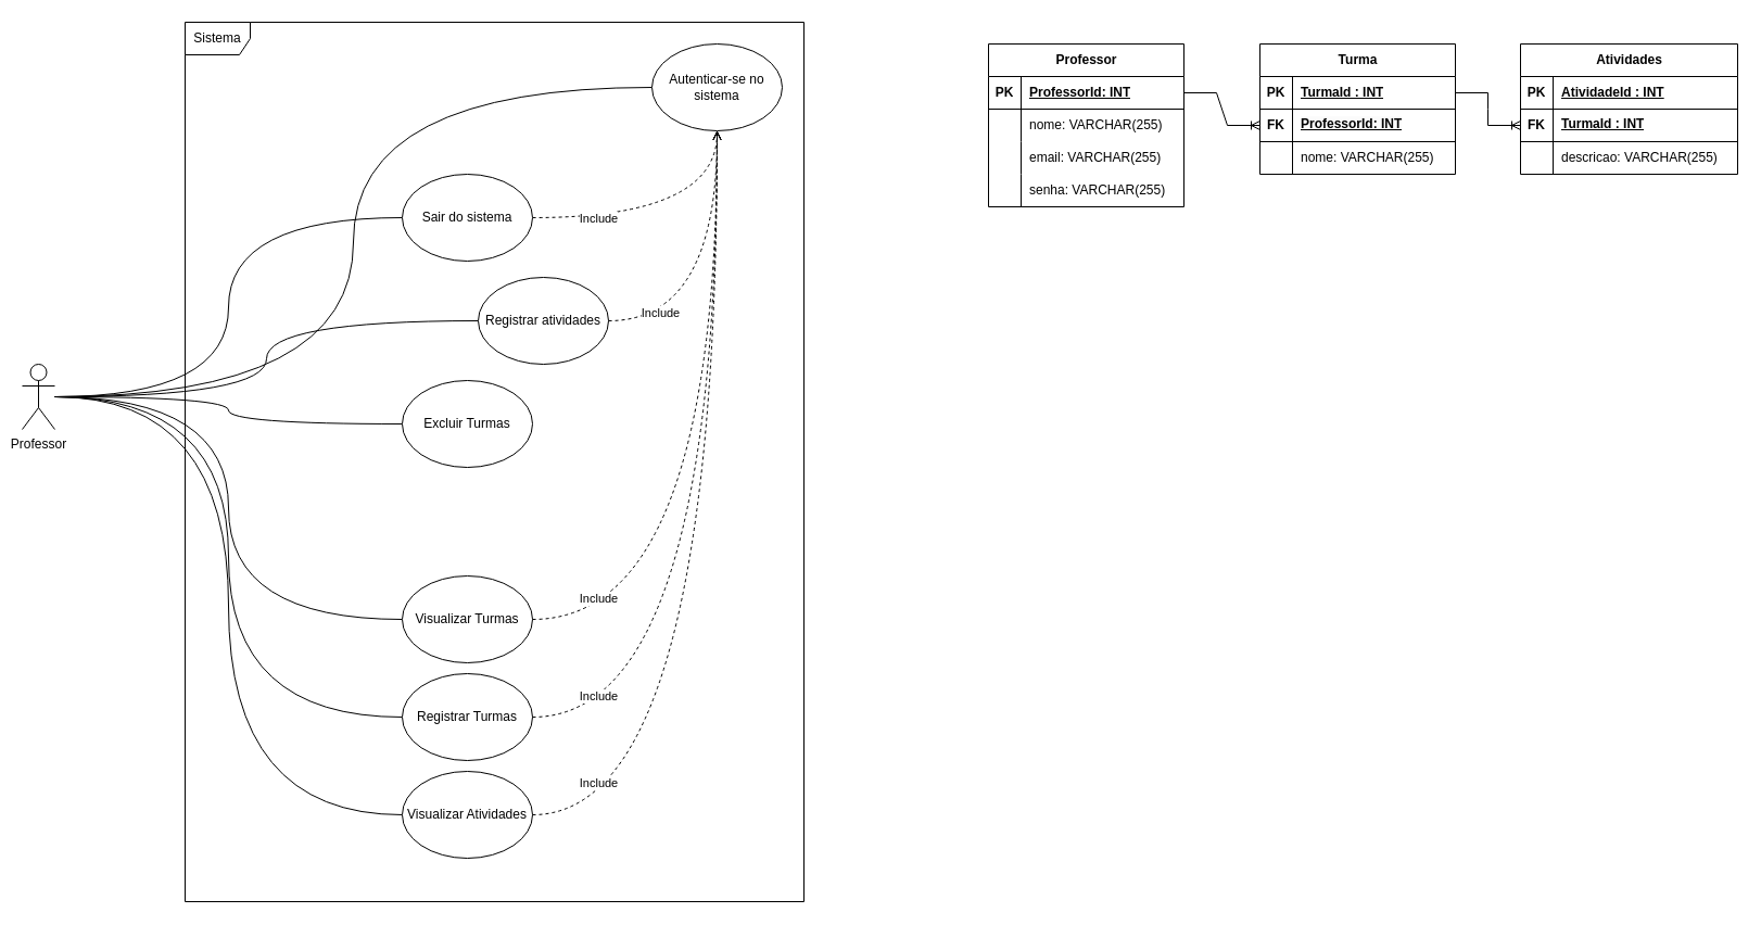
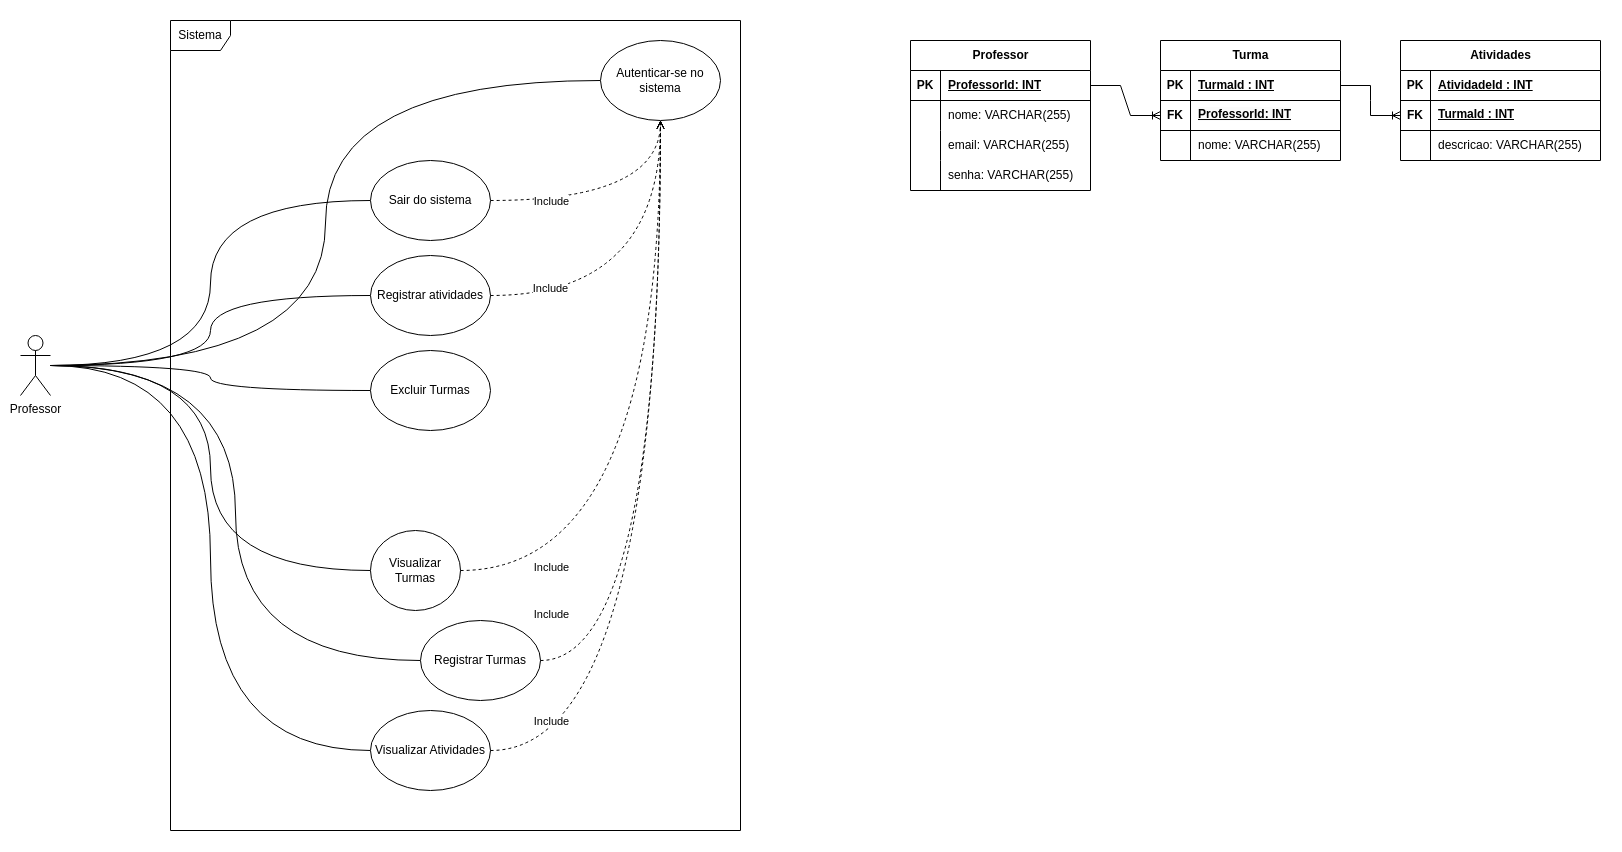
  <mxCell id="0" />
  <mxCell id="1" parent="0" />
  <mxCell id="2" value="Sistema" style="shape=umlFrame;whiteSpace=wrap;html=1;pointerEvents=0;" vertex="1" parent="1"><mxGeometry x="170" y="20" width="570" height="810" as="geometry" /></mxCell>
  <mxCell id="3" style="edgeStyle=orthogonalEdgeStyle;rounded=0;orthogonalLoop=1;jettySize=auto;html=1;entryX=0;entryY=0.5;entryDx=0;entryDy=0;endArrow=none;endFill=0;curved=1;" edge="1" parent="1" source="10" target="11"><mxGeometry relative="1" as="geometry" /></mxCell>
  <mxCell id="4" style="edgeStyle=orthogonalEdgeStyle;rounded=0;orthogonalLoop=1;jettySize=auto;html=1;entryX=0;entryY=0.5;entryDx=0;entryDy=0;endArrow=none;endFill=0;curved=1;" edge="1" parent="1" source="10" target="14"><mxGeometry relative="1" as="geometry" /></mxCell>
  <mxCell id="5" style="edgeStyle=orthogonalEdgeStyle;rounded=0;orthogonalLoop=1;jettySize=auto;html=1;entryX=0;entryY=0.5;entryDx=0;entryDy=0;endArrow=none;endFill=0;curved=1;" edge="1" parent="1" source="10" target="15"><mxGeometry relative="1" as="geometry" /></mxCell>
  <mxCell id="6" style="edgeStyle=orthogonalEdgeStyle;rounded=0;orthogonalLoop=1;jettySize=auto;html=1;endArrow=none;endFill=0;curved=1;" edge="1" parent="1" source="10" target="16"><mxGeometry relative="1" as="geometry" /></mxCell>
  <mxCell id="7" style="edgeStyle=orthogonalEdgeStyle;rounded=0;orthogonalLoop=1;jettySize=auto;html=1;entryX=0;entryY=0.5;entryDx=0;entryDy=0;endArrow=none;endFill=0;curved=1;" edge="1" parent="1" source="10" target="17"><mxGeometry relative="1" as="geometry" /></mxCell>
  <mxCell id="8" style="edgeStyle=orthogonalEdgeStyle;rounded=0;orthogonalLoop=1;jettySize=auto;html=1;entryX=0;entryY=0.5;entryDx=0;entryDy=0;endArrow=none;endFill=0;curved=1;" edge="1" parent="1" source="10" target="18"><mxGeometry relative="1" as="geometry" /></mxCell>
  <mxCell id="9" style="edgeStyle=orthogonalEdgeStyle;rounded=0;orthogonalLoop=1;jettySize=auto;html=1;entryX=0;entryY=0.5;entryDx=0;entryDy=0;endArrow=none;endFill=0;curved=1;" edge="1" parent="1" source="10" target="19"><mxGeometry relative="1" as="geometry" /></mxCell>
  <mxCell id="10" value="Professor" style="shape=umlActor;verticalLabelPosition=bottom;verticalAlign=top;html=1;outlineConnect=0;" vertex="1" parent="1"><mxGeometry x="20" y="335" width="30" height="60" as="geometry" /></mxCell>
  <mxCell id="11" value="Autenticar-se no sistema" style="ellipse;whiteSpace=wrap;html=1;" vertex="1" parent="1"><mxGeometry x="600" y="40" width="120" height="80" as="geometry" /></mxCell>
  <mxCell id="12" style="edgeStyle=orthogonalEdgeStyle;rounded=0;orthogonalLoop=1;jettySize=auto;html=1;entryX=0.5;entryY=1;entryDx=0;entryDy=0;endArrow=open;endFill=0;dashed=1;curved=1;" edge="1" parent="1" source="14" target="11"><mxGeometry relative="1" as="geometry" /></mxCell>
  <mxCell id="13" value="Include" style="edgeLabel;html=1;align=center;verticalAlign=middle;resizable=0;points=[];" vertex="1" connectable="0" parent="12"><mxGeometry x="-0.056" y="16" relative="1" as="geometry"><mxPoint x="-58" y="16" as="offset" /></mxGeometry></mxCell>
  <mxCell id="14" value="Sair do sistema" style="ellipse;whiteSpace=wrap;html=1;" vertex="1" parent="1"><mxGeometry x="370" y="160" width="120" height="80" as="geometry" /></mxCell>
- <mxCell id="15" value="Registrar atividades" style="ellipse;whiteSpace=wrap;html=1;" vertex="1" parent="1"><mxGeometry x="440" y="255" width="120" height="80" as="geometry" /></mxCell>
+ <mxCell id="15" value="Registrar atividades" style="ellipse;whiteSpace=wrap;html=1;" vertex="1" parent="1"><mxGeometry x="370" y="255" width="120" height="80" as="geometry" /></mxCell>
  <mxCell id="16" value="Excluir Turmas" style="ellipse;whiteSpace=wrap;html=1;" vertex="1" parent="1"><mxGeometry x="370" y="350" width="120" height="80" as="geometry" /></mxCell>
- <mxCell id="17" value="Visualizar Turmas" style="ellipse;whiteSpace=wrap;html=1;" vertex="1" parent="1"><mxGeometry x="370" y="530" width="120" height="80" as="geometry" /></mxCell>
- <mxCell id="18" value="Registrar Turmas" style="ellipse;whiteSpace=wrap;html=1;" vertex="1" parent="1"><mxGeometry x="370" y="620" width="120" height="80" as="geometry" /></mxCell>
+ <mxCell id="17" value="Visualizar Turmas" style="ellipse;whiteSpace=wrap;html=1;" vertex="1" parent="1"><mxGeometry x="370" y="530" width="90" height="80" as="geometry" /></mxCell>
+ <mxCell id="18" value="Registrar Turmas" style="ellipse;whiteSpace=wrap;html=1;" vertex="1" parent="1"><mxGeometry x="420" y="620" width="120" height="80" as="geometry" /></mxCell>
  <mxCell id="19" value="Visualizar Atividades" style="ellipse;whiteSpace=wrap;html=1;" vertex="1" parent="1"><mxGeometry x="370" y="710" width="120" height="80" as="geometry" /></mxCell>
  <mxCell id="20" style="edgeStyle=orthogonalEdgeStyle;rounded=0;orthogonalLoop=1;jettySize=auto;html=1;endArrow=open;endFill=0;dashed=1;curved=1;exitX=1;exitY=0.5;exitDx=0;exitDy=0;" edge="1" parent="1" source="15"><mxGeometry relative="1" as="geometry"><mxPoint x="500" y="210" as="sourcePoint" /><mxPoint x="660" y="120" as="targetPoint" /></mxGeometry></mxCell>
  <mxCell id="21" value="Include" style="edgeLabel;html=1;align=center;verticalAlign=middle;resizable=0;points=[];" vertex="1" connectable="0" parent="20"><mxGeometry x="-0.661" y="8" relative="1" as="geometry"><mxPoint as="offset" /></mxGeometry></mxCell>
  <mxCell id="22" style="edgeStyle=orthogonalEdgeStyle;rounded=0;orthogonalLoop=1;jettySize=auto;html=1;endArrow=open;endFill=0;dashed=1;curved=1;exitX=1;exitY=0.5;exitDx=0;exitDy=0;entryX=0.5;entryY=1;entryDx=0;entryDy=0;" edge="1" parent="1" source="17" target="11"><mxGeometry relative="1" as="geometry"><mxPoint x="500" y="400" as="sourcePoint" /><mxPoint x="670" y="130" as="targetPoint" /></mxGeometry></mxCell>
  <mxCell id="23" value="Include" style="edgeLabel;html=1;align=center;verticalAlign=middle;resizable=0;points=[];" vertex="1" connectable="0" parent="22"><mxGeometry x="-0.056" y="16" relative="1" as="geometry"><mxPoint x="-94" y="103" as="offset" /></mxGeometry></mxCell>
  <mxCell id="24" style="edgeStyle=orthogonalEdgeStyle;rounded=0;orthogonalLoop=1;jettySize=auto;html=1;endArrow=open;endFill=0;dashed=1;curved=1;exitX=1;exitY=0.5;exitDx=0;exitDy=0;entryX=0.5;entryY=1;entryDx=0;entryDy=0;" edge="1" parent="1" source="18" target="11"><mxGeometry relative="1" as="geometry"><mxPoint x="500" y="500" as="sourcePoint" /><mxPoint x="670" y="130" as="targetPoint" /></mxGeometry></mxCell>
  <mxCell id="25" value="Include" style="edgeLabel;html=1;align=center;verticalAlign=middle;resizable=0;points=[];" vertex="1" connectable="0" parent="24"><mxGeometry x="-0.056" y="16" relative="1" as="geometry"><mxPoint x="-94" y="145" as="offset" /></mxGeometry></mxCell>
  <mxCell id="26" style="edgeStyle=orthogonalEdgeStyle;rounded=0;orthogonalLoop=1;jettySize=auto;html=1;endArrow=open;endFill=0;dashed=1;curved=1;exitX=1;exitY=0.5;exitDx=0;exitDy=0;entryX=0.5;entryY=1;entryDx=0;entryDy=0;" edge="1" parent="1" source="19" target="11"><mxGeometry relative="1" as="geometry"><mxPoint x="500" y="595" as="sourcePoint" /><mxPoint x="670" y="130" as="targetPoint" /></mxGeometry></mxCell>
  <mxCell id="27" value="Include" style="edgeLabel;html=1;align=center;verticalAlign=middle;resizable=0;points=[];" vertex="1" connectable="0" parent="26"><mxGeometry x="-0.056" y="16" relative="1" as="geometry"><mxPoint x="-94" y="178" as="offset" /></mxGeometry></mxCell>
  <mxCell id="28" value="Professor" style="shape=table;startSize=30;container=1;collapsible=1;childLayout=tableLayout;fixedRows=1;rowLines=0;fontStyle=1;align=center;resizeLast=1;html=1;" vertex="1" parent="1"><mxGeometry x="910" y="40" width="180" height="150" as="geometry" /></mxCell>
  <mxCell id="29" value="" style="shape=tableRow;horizontal=0;startSize=0;swimlaneHead=0;swimlaneBody=0;fillColor=none;collapsible=0;dropTarget=0;points=[[0,0.5],[1,0.5]];portConstraint=eastwest;top=0;left=0;right=0;bottom=1;" vertex="1" parent="28"><mxGeometry y="30" width="180" height="30" as="geometry" /></mxCell>
  <mxCell id="30" value="PK" style="shape=partialRectangle;connectable=0;fillColor=none;top=0;left=0;bottom=0;right=0;fontStyle=1;overflow=hidden;whiteSpace=wrap;html=1;" vertex="1" parent="29"><mxGeometry width="30" height="30" as="geometry"><mxRectangle width="30" height="30" as="alternateBounds" /></mxGeometry></mxCell>
  <mxCell id="31" value="ProfessorId: INT" style="shape=partialRectangle;connectable=0;fillColor=none;top=0;left=0;bottom=0;right=0;align=left;spacingLeft=6;fontStyle=5;overflow=hidden;whiteSpace=wrap;html=1;" vertex="1" parent="29"><mxGeometry x="30" width="150" height="30" as="geometry"><mxRectangle width="150" height="30" as="alternateBounds" /></mxGeometry></mxCell>
  <mxCell id="32" value="" style="shape=tableRow;horizontal=0;startSize=0;swimlaneHead=0;swimlaneBody=0;fillColor=none;collapsible=0;dropTarget=0;points=[[0,0.5],[1,0.5]];portConstraint=eastwest;top=0;left=0;right=0;bottom=0;" vertex="1" parent="28"><mxGeometry y="60" width="180" height="30" as="geometry" /></mxCell>
  <mxCell id="33" value="" style="shape=partialRectangle;connectable=0;fillColor=none;top=0;left=0;bottom=0;right=0;editable=1;overflow=hidden;whiteSpace=wrap;html=1;" vertex="1" parent="32"><mxGeometry width="30" height="30" as="geometry"><mxRectangle width="30" height="30" as="alternateBounds" /></mxGeometry></mxCell>
  <mxCell id="34" value="nome: VARCHAR(255)" style="shape=partialRectangle;connectable=0;fillColor=none;top=0;left=0;bottom=0;right=0;align=left;spacingLeft=6;overflow=hidden;whiteSpace=wrap;html=1;" vertex="1" parent="32"><mxGeometry x="30" width="150" height="30" as="geometry"><mxRectangle width="150" height="30" as="alternateBounds" /></mxGeometry></mxCell>
  <mxCell id="35" value="" style="shape=tableRow;horizontal=0;startSize=0;swimlaneHead=0;swimlaneBody=0;fillColor=none;collapsible=0;dropTarget=0;points=[[0,0.5],[1,0.5]];portConstraint=eastwest;top=0;left=0;right=0;bottom=0;" vertex="1" parent="28"><mxGeometry y="90" width="180" height="30" as="geometry" /></mxCell>
  <mxCell id="36" value="" style="shape=partialRectangle;connectable=0;fillColor=none;top=0;left=0;bottom=0;right=0;editable=1;overflow=hidden;whiteSpace=wrap;html=1;" vertex="1" parent="35"><mxGeometry width="30" height="30" as="geometry"><mxRectangle width="30" height="30" as="alternateBounds" /></mxGeometry></mxCell>
  <mxCell id="37" value="email: VARCHAR(255)" style="shape=partialRectangle;connectable=0;fillColor=none;top=0;left=0;bottom=0;right=0;align=left;spacingLeft=6;overflow=hidden;whiteSpace=wrap;html=1;" vertex="1" parent="35"><mxGeometry x="30" width="150" height="30" as="geometry"><mxRectangle width="150" height="30" as="alternateBounds" /></mxGeometry></mxCell>
  <mxCell id="38" value="" style="shape=tableRow;horizontal=0;startSize=0;swimlaneHead=0;swimlaneBody=0;fillColor=none;collapsible=0;dropTarget=0;points=[[0,0.5],[1,0.5]];portConstraint=eastwest;top=0;left=0;right=0;bottom=0;" vertex="1" parent="28"><mxGeometry y="120" width="180" height="30" as="geometry" /></mxCell>
  <mxCell id="39" value="" style="shape=partialRectangle;connectable=0;fillColor=none;top=0;left=0;bottom=0;right=0;editable=1;overflow=hidden;whiteSpace=wrap;html=1;" vertex="1" parent="38"><mxGeometry width="30" height="30" as="geometry"><mxRectangle width="30" height="30" as="alternateBounds" /></mxGeometry></mxCell>
  <mxCell id="40" value="senha: VARCHAR(255)" style="shape=partialRectangle;connectable=0;fillColor=none;top=0;left=0;bottom=0;right=0;align=left;spacingLeft=6;overflow=hidden;whiteSpace=wrap;html=1;" vertex="1" parent="38"><mxGeometry x="30" width="150" height="30" as="geometry"><mxRectangle width="150" height="30" as="alternateBounds" /></mxGeometry></mxCell>
  <mxCell id="41" value="Turma" style="shape=table;startSize=30;container=1;collapsible=1;childLayout=tableLayout;fixedRows=1;rowLines=0;fontStyle=1;align=center;resizeLast=1;html=1;" vertex="1" parent="1"><mxGeometry x="1160" y="40" width="180" height="120" as="geometry" /></mxCell>
  <mxCell id="42" value="" style="shape=tableRow;horizontal=0;startSize=0;swimlaneHead=0;swimlaneBody=0;fillColor=none;collapsible=0;dropTarget=0;points=[[0,0.5],[1,0.5]];portConstraint=eastwest;top=0;left=0;right=0;bottom=1;" vertex="1" parent="41"><mxGeometry y="30" width="180" height="30" as="geometry" /></mxCell>
  <mxCell id="43" value="PK" style="shape=partialRectangle;connectable=0;fillColor=none;top=0;left=0;bottom=0;right=0;fontStyle=1;overflow=hidden;whiteSpace=wrap;html=1;" vertex="1" parent="42"><mxGeometry width="30" height="30" as="geometry"><mxRectangle width="30" height="30" as="alternateBounds" /></mxGeometry></mxCell>
  <mxCell id="44" value="TurmaId : INT" style="shape=partialRectangle;connectable=0;fillColor=none;top=0;left=0;bottom=0;right=0;align=left;spacingLeft=6;fontStyle=5;overflow=hidden;whiteSpace=wrap;html=1;" vertex="1" parent="42"><mxGeometry x="30" width="150" height="30" as="geometry"><mxRectangle width="150" height="30" as="alternateBounds" /></mxGeometry></mxCell>
  <mxCell id="45" style="shape=tableRow;horizontal=0;startSize=0;swimlaneHead=0;swimlaneBody=0;fillColor=none;collapsible=0;dropTarget=0;points=[[0,0.5],[1,0.5]];portConstraint=eastwest;top=0;left=0;right=0;bottom=1;" vertex="1" parent="41"><mxGeometry y="60" width="180" height="30" as="geometry" /></mxCell>
  <mxCell id="46" value="FK" style="shape=partialRectangle;connectable=0;fillColor=none;top=0;left=0;bottom=0;right=0;fontStyle=1;overflow=hidden;whiteSpace=wrap;html=1;" vertex="1" parent="45"><mxGeometry width="30" height="30" as="geometry"><mxRectangle width="30" height="30" as="alternateBounds" /></mxGeometry></mxCell>
  <mxCell id="47" value="&lt;span style=&quot;color: rgb(0, 0, 0); font-family: Helvetica; font-size: 12px; font-style: normal; font-variant-ligatures: normal; font-variant-caps: normal; font-weight: 700; letter-spacing: normal; orphans: 2; text-indent: 0px; text-transform: none; widows: 2; word-spacing: 0px; -webkit-text-stroke-width: 0px; white-space: normal; background-color: rgb(251, 251, 251); text-decoration: underline; float: none; display: inline !important;&quot;&gt;ProfessorId: INT&lt;/span&gt;&lt;div&gt;&lt;br&gt;&lt;/div&gt;" style="shape=partialRectangle;connectable=0;fillColor=none;top=0;left=0;bottom=0;right=0;align=left;spacingLeft=6;fontStyle=5;overflow=hidden;whiteSpace=wrap;html=1;verticalAlign=top;" vertex="1" parent="45"><mxGeometry x="30" width="150" height="30" as="geometry"><mxRectangle width="150" height="30" as="alternateBounds" /></mxGeometry></mxCell>
  <mxCell id="48" value="" style="shape=tableRow;horizontal=0;startSize=0;swimlaneHead=0;swimlaneBody=0;fillColor=none;collapsible=0;dropTarget=0;points=[[0,0.5],[1,0.5]];portConstraint=eastwest;top=0;left=0;right=0;bottom=0;" vertex="1" parent="41"><mxGeometry y="90" width="180" height="30" as="geometry" /></mxCell>
  <mxCell id="49" value="" style="shape=partialRectangle;connectable=0;fillColor=none;top=0;left=0;bottom=0;right=0;editable=1;overflow=hidden;whiteSpace=wrap;html=1;" vertex="1" parent="48"><mxGeometry width="30" height="30" as="geometry"><mxRectangle width="30" height="30" as="alternateBounds" /></mxGeometry></mxCell>
  <mxCell id="50" value="nome: VARCHAR(255)" style="shape=partialRectangle;connectable=0;fillColor=none;top=0;left=0;bottom=0;right=0;align=left;spacingLeft=6;overflow=hidden;whiteSpace=wrap;html=1;" vertex="1" parent="48"><mxGeometry x="30" width="150" height="30" as="geometry"><mxRectangle width="150" height="30" as="alternateBounds" /></mxGeometry></mxCell>
  <mxCell id="51" value="" style="edgeStyle=entityRelationEdgeStyle;fontSize=12;html=1;endArrow=ERoneToMany;rounded=0;exitX=1;exitY=0.5;exitDx=0;exitDy=0;entryX=0;entryY=0.5;entryDx=0;entryDy=0;" edge="1" parent="1" source="29" target="45"><mxGeometry width="100" height="100" relative="1" as="geometry"><mxPoint x="810" y="140" as="sourcePoint" /><mxPoint x="910" y="40" as="targetPoint" /></mxGeometry></mxCell>
  <mxCell id="52" value="Atividades" style="shape=table;startSize=30;container=1;collapsible=1;childLayout=tableLayout;fixedRows=1;rowLines=0;fontStyle=1;align=center;resizeLast=1;html=1;" vertex="1" parent="1"><mxGeometry x="1400" y="40" width="200" height="120" as="geometry" /></mxCell>
  <mxCell id="53" value="" style="shape=tableRow;horizontal=0;startSize=0;swimlaneHead=0;swimlaneBody=0;fillColor=none;collapsible=0;dropTarget=0;points=[[0,0.5],[1,0.5]];portConstraint=eastwest;top=0;left=0;right=0;bottom=1;" vertex="1" parent="52"><mxGeometry y="30" width="200" height="30" as="geometry" /></mxCell>
  <mxCell id="54" value="PK" style="shape=partialRectangle;connectable=0;fillColor=none;top=0;left=0;bottom=0;right=0;fontStyle=1;overflow=hidden;whiteSpace=wrap;html=1;" vertex="1" parent="53"><mxGeometry width="30" height="30" as="geometry"><mxRectangle width="30" height="30" as="alternateBounds" /></mxGeometry></mxCell>
  <mxCell id="55" value="AtividadeId : INT" style="shape=partialRectangle;connectable=0;fillColor=none;top=0;left=0;bottom=0;right=0;align=left;spacingLeft=6;fontStyle=5;overflow=hidden;whiteSpace=wrap;html=1;" vertex="1" parent="53"><mxGeometry x="30" width="170" height="30" as="geometry"><mxRectangle width="170" height="30" as="alternateBounds" /></mxGeometry></mxCell>
  <mxCell id="56" style="shape=tableRow;horizontal=0;startSize=0;swimlaneHead=0;swimlaneBody=0;fillColor=none;collapsible=0;dropTarget=0;points=[[0,0.5],[1,0.5]];portConstraint=eastwest;top=0;left=0;right=0;bottom=1;" vertex="1" parent="52"><mxGeometry y="60" width="200" height="30" as="geometry" /></mxCell>
  <mxCell id="57" value="FK" style="shape=partialRectangle;connectable=0;fillColor=none;top=0;left=0;bottom=0;right=0;fontStyle=1;overflow=hidden;whiteSpace=wrap;html=1;" vertex="1" parent="56"><mxGeometry width="30" height="30" as="geometry"><mxRectangle width="30" height="30" as="alternateBounds" /></mxGeometry></mxCell>
  <mxCell id="58" value="&lt;div&gt;TurmaId : INT&lt;br&gt;&lt;/div&gt;" style="shape=partialRectangle;connectable=0;fillColor=none;top=0;left=0;bottom=0;right=0;align=left;spacingLeft=6;fontStyle=5;overflow=hidden;whiteSpace=wrap;html=1;verticalAlign=top;" vertex="1" parent="56"><mxGeometry x="30" width="170" height="30" as="geometry"><mxRectangle width="170" height="30" as="alternateBounds" /></mxGeometry></mxCell>
  <mxCell id="59" value="" style="shape=tableRow;horizontal=0;startSize=0;swimlaneHead=0;swimlaneBody=0;fillColor=none;collapsible=0;dropTarget=0;points=[[0,0.5],[1,0.5]];portConstraint=eastwest;top=0;left=0;right=0;bottom=0;" vertex="1" parent="52"><mxGeometry y="90" width="200" height="30" as="geometry" /></mxCell>
  <mxCell id="60" value="" style="shape=partialRectangle;connectable=0;fillColor=none;top=0;left=0;bottom=0;right=0;editable=1;overflow=hidden;whiteSpace=wrap;html=1;" vertex="1" parent="59"><mxGeometry width="30" height="30" as="geometry"><mxRectangle width="30" height="30" as="alternateBounds" /></mxGeometry></mxCell>
  <mxCell id="61" value="descricao: VARCHAR(255)" style="shape=partialRectangle;connectable=0;fillColor=none;top=0;left=0;bottom=0;right=0;align=left;spacingLeft=6;overflow=hidden;whiteSpace=wrap;html=1;" vertex="1" parent="59"><mxGeometry x="30" width="170" height="30" as="geometry"><mxRectangle width="170" height="30" as="alternateBounds" /></mxGeometry></mxCell>
  <mxCell id="62" value="" style="edgeStyle=entityRelationEdgeStyle;fontSize=12;html=1;endArrow=ERoneToMany;rounded=0;exitX=1;exitY=0.5;exitDx=0;exitDy=0;entryX=0;entryY=0.5;entryDx=0;entryDy=0;" edge="1" parent="1" source="42" target="56"><mxGeometry width="100" height="100" relative="1" as="geometry"><mxPoint x="1100" y="95" as="sourcePoint" /><mxPoint x="1210" y="125" as="targetPoint" /></mxGeometry></mxCell>
